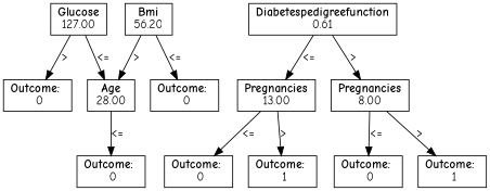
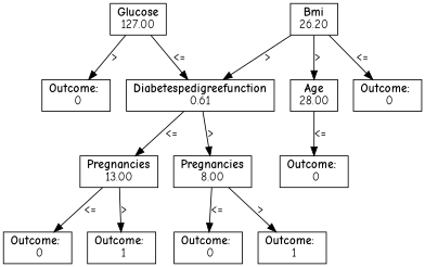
  digraph {
    fontname="Comic Neue"
    node [fontname="Comic Neue" shape=box]
    edge [fontname="Comic Neue"]
    n1 [label=<<b>Glucose</b><br/>127.00>]
    n2 [label=<<b>Age</b><br/>28.00>]
    n3 [label=<<b>Outcome:</b> <br/> 0>]
    n4 [label=<<b>Outcome:</b> <br/> 0>]
-   n5 [label=<<b>Bmi</b><br/>56.20>]
+   n5 [label=<<b>Bmi</b><br/>26.20>]
    n6 [label=<<b>Outcome:</b> <br/> 0>]
    n7 [label=<<b>Diabetespedigreefunction</b><br/>0.61>]
    n8 [label=<<b>Pregnancies</b><br/>13.00>]
    n9 [label=<<b>Pregnancies</b><br/>8.00>]
    n10 [label=<<b>Outcome:</b> <br/> 0>]
    n11 [label=<<b>Outcome:</b> <br/> 1>]
    n12 [label=<<b>Outcome:</b> <br/> 0>]
    n13 [label=<<b>Outcome:</b> <br/> 1>]
-   n1 -> n2 [label="<="]
+   n1 -> n7 [label="<="]
    n1 -> n3 [label=">"]
    n2 -> n4 [label="<="]
    n5 -> n2 [label=">"]
    n5 -> n6 [label="<="]
+   n5 -> n7 [label=">"]
    n7 -> n8 [label="<="]
    n7 -> n9 [label=">"]
    n8 -> n10 [label="<="]
    n8 -> n11 [label=">"]
    n9 -> n12 [label="<="]
    n9 -> n13 [label=">"]
  }
